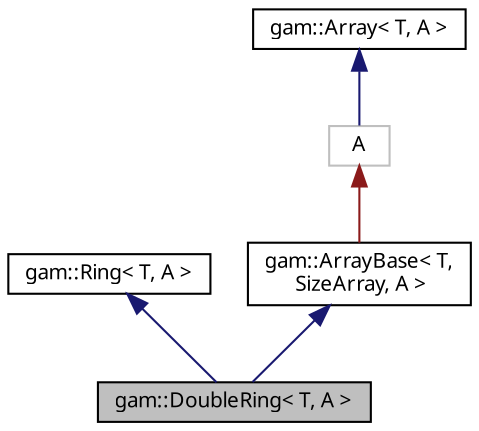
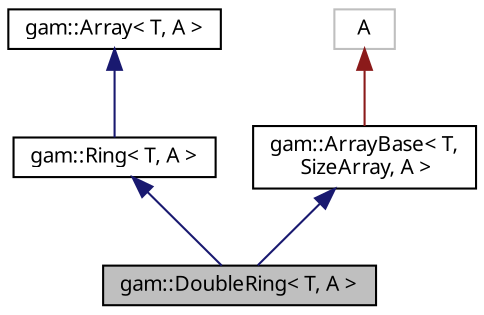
  digraph {
    fontname="Noto Sans"
    node [color=black fontname="Noto Sans" fontsize=10 shape=record]
    edge [color=midnightblue dir=back fontname="Noto Sans" fontsize=10 labelfontname="FreeSans.ttf" labelfontsize=10 style=solid]
    n1 [fillcolor=grey75 fontcolor=black height=0.2 label="gam::DoubleRing\< T, A \>" style=filled width=0.4]
    n2 [height=0.2 label="gam::Ring\< T, A \>" width=0.4]
    n3 [height=0.2 label="gam::Array\< T, A \>" width=0.4]
    n4 [height=0.2 label="gam::ArrayBase\< T,\l SizeArray, A \>" width=0.4]
    n5 [color=grey75 height=0.2 label=A width=0.4]
    n2 -> n1
-   n3 -> n5
+   n3 -> n2
    n4 -> n1
    n5 -> n4 [color=firebrick4]
  }
